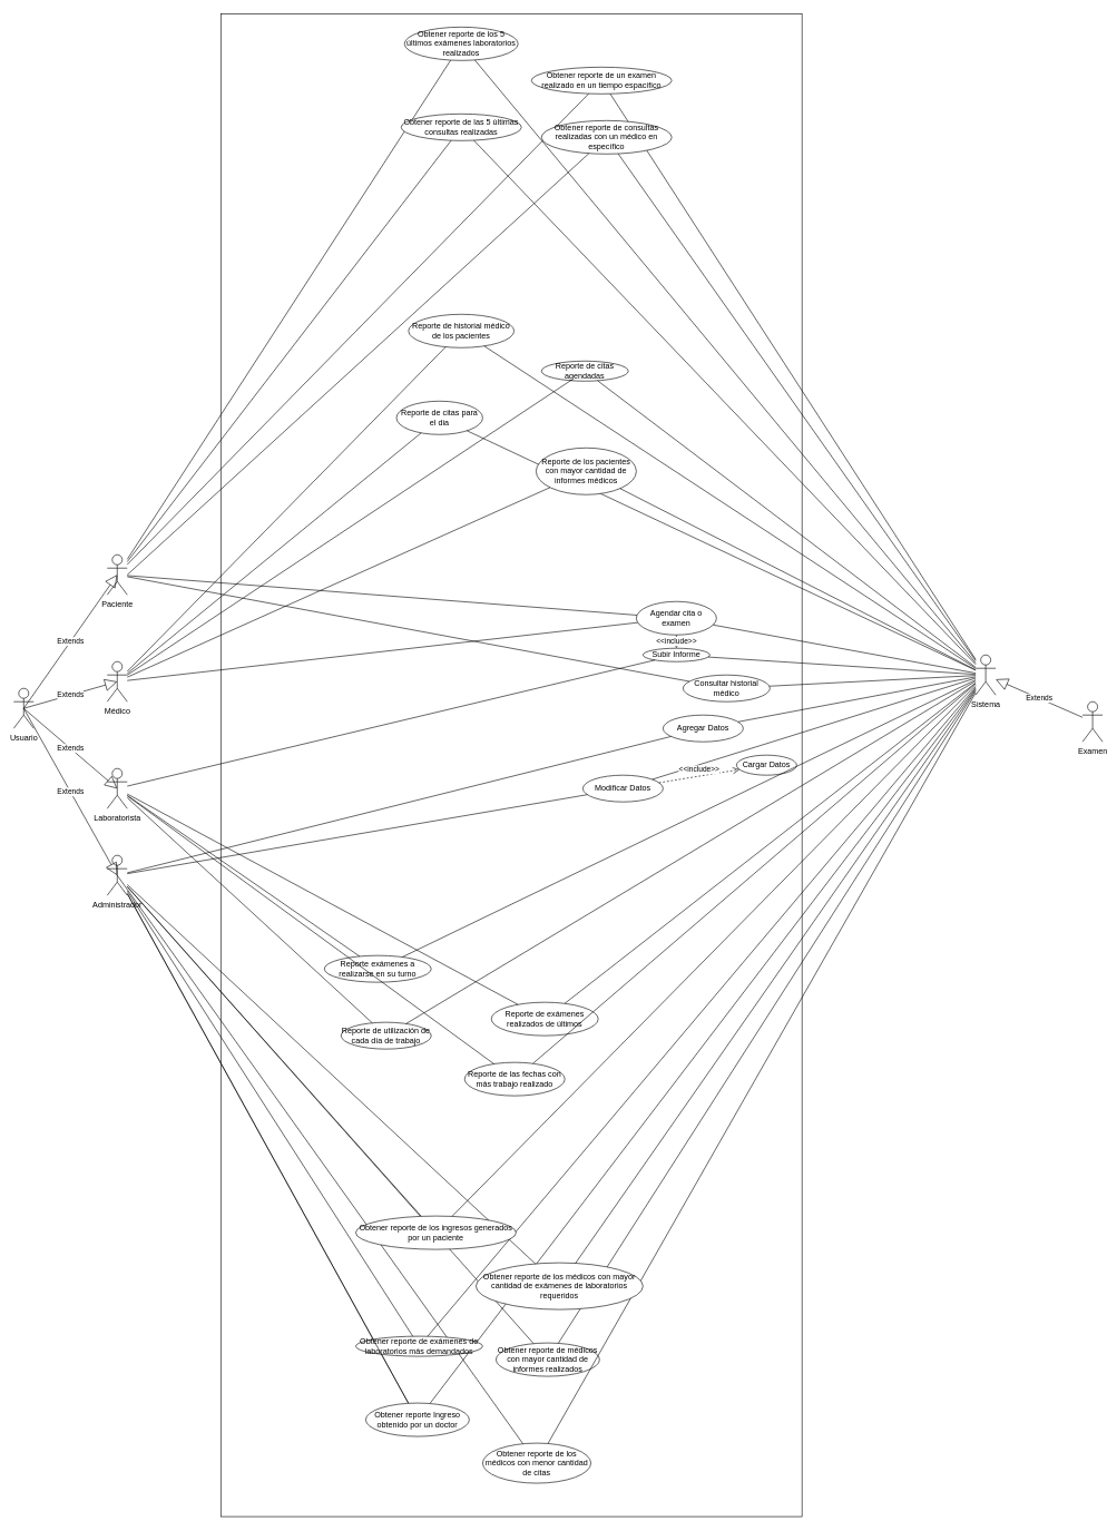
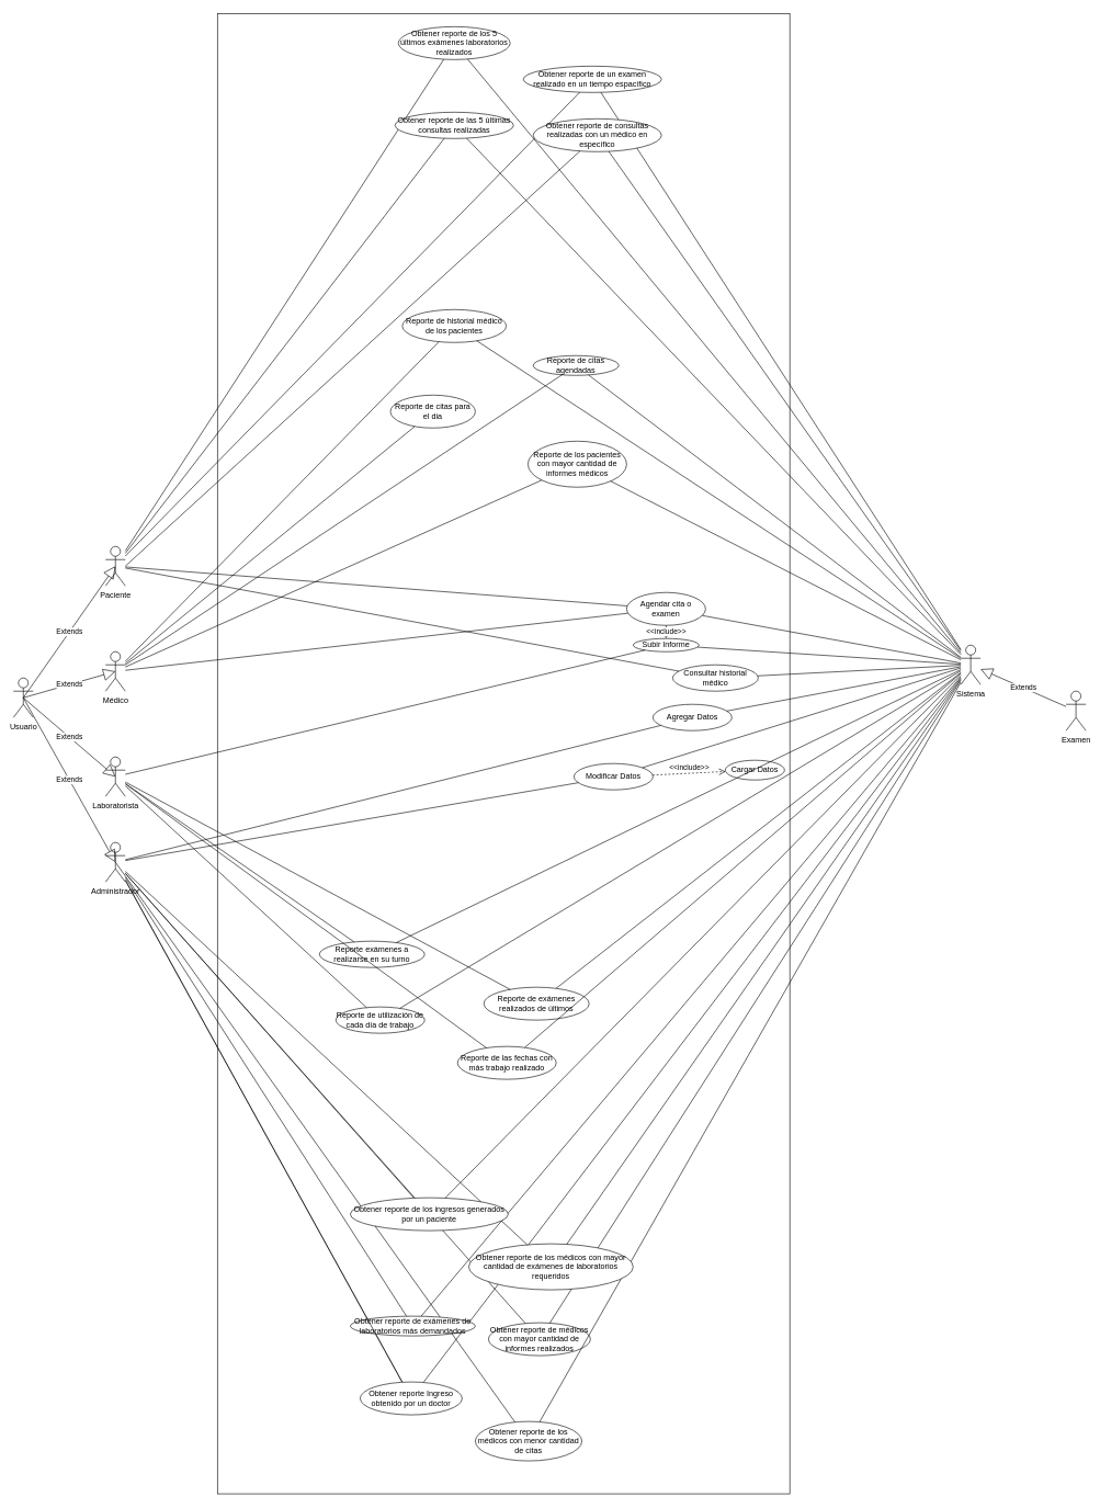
  <mxCell id="0" />
  <mxCell id="1" parent="0" />
  <mxCell id="2" value="" style="rounded=0;whiteSpace=wrap;html=1;" parent="1" vertex="1"><mxGeometry x="330" y="20" width="870" height="2250" as="geometry" /></mxCell>
  <mxCell id="3" value="Paciente" style="shape=umlActor;verticalLabelPosition=bottom;verticalAlign=top;html=1;outlineConnect=0;" parent="1" vertex="1"><mxGeometry x="160" y="830" width="30" height="60" as="geometry" /></mxCell>
  <mxCell id="4" value="Médico" style="shape=umlActor;verticalLabelPosition=bottom;verticalAlign=top;html=1;outlineConnect=0;" parent="1" vertex="1"><mxGeometry x="160" y="990" width="30" height="60" as="geometry" /></mxCell>
  <mxCell id="5" value="Laboratorista" style="shape=umlActor;verticalLabelPosition=bottom;verticalAlign=top;html=1;outlineConnect=0;" parent="1" vertex="1"><mxGeometry x="160" y="1150" width="30" height="60" as="geometry" /></mxCell>
  <mxCell id="6" value="Sistema" style="shape=umlActor;verticalLabelPosition=bottom;verticalAlign=top;html=1;outlineConnect=0;" parent="1" vertex="1"><mxGeometry x="1460" y="980" width="30" height="60" as="geometry" /></mxCell>
  <mxCell id="7" value="Administrador" style="shape=umlActor;verticalLabelPosition=bottom;verticalAlign=top;html=1;outlineConnect=0;" parent="1" vertex="1"><mxGeometry x="160" y="1280" width="30" height="60" as="geometry" /></mxCell>
  <mxCell id="8" value="Usuario" style="shape=umlActor;verticalLabelPosition=bottom;verticalAlign=top;html=1;outlineConnect=0;" parent="1" vertex="1"><mxGeometry x="20" y="1030" width="30" height="60" as="geometry" /></mxCell>
  <mxCell id="9" value="Extends" style="endArrow=block;endSize=16;endFill=0;html=1;exitX=0.5;exitY=0.5;exitDx=0;exitDy=0;exitPerimeter=0;entryX=0.5;entryY=0.5;entryDx=0;entryDy=0;entryPerimeter=0;" parent="1" source="8" target="3" edge="1"><mxGeometry width="160" relative="1" as="geometry"><mxPoint x="150" y="1000" as="sourcePoint" /><mxPoint x="310" y="1000" as="targetPoint" /></mxGeometry></mxCell>
  <mxCell id="10" value="Extends" style="endArrow=block;endSize=16;endFill=0;html=1;exitX=0.5;exitY=0.5;exitDx=0;exitDy=0;exitPerimeter=0;entryX=0.5;entryY=0.5;entryDx=0;entryDy=0;entryPerimeter=0;" parent="1" source="8" target="4" edge="1"><mxGeometry width="160" relative="1" as="geometry"><mxPoint x="45" y="1070" as="sourcePoint" /><mxPoint x="185" y="870" as="targetPoint" /></mxGeometry></mxCell>
  <mxCell id="11" value="Extends" style="endArrow=block;endSize=16;endFill=0;html=1;exitX=0.5;exitY=0.5;exitDx=0;exitDy=0;exitPerimeter=0;entryX=0.5;entryY=0.5;entryDx=0;entryDy=0;entryPerimeter=0;" parent="1" source="8" target="5" edge="1"><mxGeometry width="160" relative="1" as="geometry"><mxPoint x="55" y="1080" as="sourcePoint" /><mxPoint x="195" y="880" as="targetPoint" /></mxGeometry></mxCell>
  <mxCell id="12" value="Extends" style="endArrow=block;endSize=16;endFill=0;html=1;entryX=0.5;entryY=0.5;entryDx=0;entryDy=0;entryPerimeter=0;exitX=0.5;exitY=0.5;exitDx=0;exitDy=0;exitPerimeter=0;" parent="1" source="8" target="7" edge="1"><mxGeometry width="160" relative="1" as="geometry"><mxPoint x="40" y="1060" as="sourcePoint" /><mxPoint x="205" y="890" as="targetPoint" /></mxGeometry></mxCell>
  <mxCell id="13" value="Agendar cita o examen" style="ellipse;whiteSpace=wrap;html=1;" parent="1" vertex="1"><mxGeometry x="952" y="900" width="120" height="50" as="geometry" /></mxCell>
  <mxCell id="14" value="Subir Informe" style="ellipse;whiteSpace=wrap;html=1;" parent="1" vertex="1"><mxGeometry x="962" y="970" width="100" height="20" as="geometry" /></mxCell>
  <mxCell id="15" value="&amp;lt;&amp;lt;include&amp;gt;&amp;gt;" style="endArrow=open;endSize=12;dashed=1;html=1;" parent="1" source="13" target="14" edge="1"><mxGeometry width="160" relative="1" as="geometry"><mxPoint x="972" y="980" as="sourcePoint" /><mxPoint x="1132" y="980" as="targetPoint" /></mxGeometry></mxCell>
  <mxCell id="16" value="" style="endArrow=none;html=1;" parent="1" source="3" target="13" edge="1"><mxGeometry width="50" height="50" relative="1" as="geometry"><mxPoint x="250" y="880" as="sourcePoint" /><mxPoint x="300" y="830" as="targetPoint" /></mxGeometry></mxCell>
  <mxCell id="17" value="" style="endArrow=none;html=1;" parent="1" source="4" target="13" edge="1"><mxGeometry width="50" height="50" relative="1" as="geometry"><mxPoint x="240" y="1020" as="sourcePoint" /><mxPoint x="290" y="970" as="targetPoint" /></mxGeometry></mxCell>
  <mxCell id="18" value="" style="endArrow=none;html=1;" parent="1" source="13" target="6" edge="1"><mxGeometry width="50" height="50" relative="1" as="geometry"><mxPoint x="960" y="930" as="sourcePoint" /><mxPoint x="1010" y="880" as="targetPoint" /></mxGeometry></mxCell>
  <mxCell id="19" value="Consultar historial médico" style="ellipse;whiteSpace=wrap;html=1;" parent="1" vertex="1"><mxGeometry x="1022" y="1010" width="130" height="40" as="geometry" /></mxCell>
  <mxCell id="20" value="" style="endArrow=none;html=1;" parent="1" source="3" target="19" edge="1"><mxGeometry width="50" height="50" relative="1" as="geometry"><mxPoint x="230" y="1080" as="sourcePoint" /><mxPoint x="280" y="1030" as="targetPoint" /></mxGeometry></mxCell>
  <mxCell id="21" value="" style="endArrow=none;html=1;" parent="1" source="19" target="6" edge="1"><mxGeometry width="50" height="50" relative="1" as="geometry"><mxPoint x="960" y="970" as="sourcePoint" /><mxPoint x="1010" y="920" as="targetPoint" /></mxGeometry></mxCell>
  <mxCell id="22" value="Agregar Datos" style="ellipse;whiteSpace=wrap;html=1;" parent="1" vertex="1"><mxGeometry x="992" y="1070" width="120" height="40" as="geometry" /></mxCell>
  <mxCell id="23" value="" style="endArrow=none;html=1;" parent="1" source="7" target="22" edge="1"><mxGeometry width="50" height="50" relative="1" as="geometry"><mxPoint x="250" y="1310" as="sourcePoint" /><mxPoint x="300" y="1260" as="targetPoint" /></mxGeometry></mxCell>
  <mxCell id="24" value="" style="endArrow=none;html=1;" parent="1" source="22" target="6" edge="1"><mxGeometry width="50" height="50" relative="1" as="geometry"><mxPoint x="1020" y="1160" as="sourcePoint" /><mxPoint x="1070" y="1110" as="targetPoint" /></mxGeometry></mxCell>
  <mxCell id="25" value="Modificar Datos" style="ellipse;whiteSpace=wrap;html=1;" parent="1" vertex="1"><mxGeometry x="872" y="1160" width="120" height="40" as="geometry" /></mxCell>
  <mxCell id="26" value="" style="endArrow=none;html=1;" parent="1" source="7" target="25" edge="1"><mxGeometry width="50" height="50" relative="1" as="geometry"><mxPoint x="240" y="1210" as="sourcePoint" /><mxPoint x="290" y="1160" as="targetPoint" /></mxGeometry></mxCell>
  <mxCell id="27" value="" style="endArrow=none;html=1;" parent="1" source="25" target="6" edge="1"><mxGeometry width="50" height="50" relative="1" as="geometry"><mxPoint x="920" y="1110" as="sourcePoint" /><mxPoint x="970" y="1060" as="targetPoint" /></mxGeometry></mxCell>
  <mxCell id="28" value="Obtener reporte de médicos con mayor cantidad de informes realizados" style="ellipse;whiteSpace=wrap;html=1;" parent="1" vertex="1"><mxGeometry x="742" y="2010" width="155" height="50" as="geometry" /></mxCell>
  <mxCell id="29" value="" style="endArrow=none;html=1;" parent="1" source="7" target="28" edge="1"><mxGeometry width="50" height="50" relative="1" as="geometry"><mxPoint x="220" y="1370" as="sourcePoint" /><mxPoint x="270" y="1320" as="targetPoint" /></mxGeometry></mxCell>
  <mxCell id="30" value="" style="endArrow=none;html=1;" parent="1" source="7" target="50" edge="1"><mxGeometry width="50" height="50" relative="1" as="geometry"><mxPoint x="230" y="1450" as="sourcePoint" /><mxPoint x="280" y="1400" as="targetPoint" /></mxGeometry></mxCell>
  <mxCell id="31" value="" style="endArrow=none;html=1;" parent="1" source="50" target="6" edge="1"><mxGeometry width="50" height="50" relative="1" as="geometry"><mxPoint x="1000" y="1350" as="sourcePoint" /><mxPoint x="1050" y="1300" as="targetPoint" /></mxGeometry></mxCell>
- <mxCell id="32" value="Cargar Datos" style="ellipse;whiteSpace=wrap;html=1;" parent="1" vertex="1"><mxGeometry x="1102" y="1130" width="90" height="30" as="geometry" /></mxCell>
+ <mxCell id="32" value="Cargar Datos" style="ellipse;whiteSpace=wrap;html=1;" parent="1" vertex="1"><mxGeometry x="1102" y="1155" width="90" height="30" as="geometry" /></mxCell>
  <mxCell id="33" value="&amp;lt;&amp;lt;include&amp;gt;&amp;gt;" style="html=1;verticalAlign=bottom;endArrow=open;dashed=1;endSize=8;" parent="1" source="25" target="32" edge="1"><mxGeometry relative="1" as="geometry"><mxPoint x="1092" y="1130" as="sourcePoint" /><mxPoint x="1012" y="1130" as="targetPoint" /></mxGeometry></mxCell>
  <mxCell id="34" value="" style="endArrow=none;html=1;" parent="1" source="28" target="6" edge="1"><mxGeometry width="50" height="50" relative="1" as="geometry"><mxPoint x="530" y="1280" as="sourcePoint" /><mxPoint x="580" y="1230" as="targetPoint" /></mxGeometry></mxCell>
  <mxCell id="35" value="Examen" style="shape=umlActor;verticalLabelPosition=bottom;verticalAlign=top;html=1;outlineConnect=0;" parent="1" vertex="1"><mxGeometry x="1620" y="1050" width="30" height="60" as="geometry" /></mxCell>
  <mxCell id="36" value="Extends" style="endArrow=block;endSize=16;endFill=0;html=1;" parent="1" source="35" target="6" edge="1"><mxGeometry width="160" relative="1" as="geometry"><mxPoint x="1630" y="947.5" as="sourcePoint" /><mxPoint x="1500" y="1012.5" as="targetPoint" /></mxGeometry></mxCell>
  <mxCell id="37" value="Obtener reporte de los médicos con menor cantidad de citas" style="ellipse;whiteSpace=wrap;html=1;" parent="1" vertex="1"><mxGeometry x="722" y="2160" width="162" height="60" as="geometry" /></mxCell>
  <mxCell id="38" value="" style="endArrow=none;html=1;exitX=0.5;exitY=0.5;exitDx=0;exitDy=0;exitPerimeter=0;" parent="1" source="7" target="37" edge="1"><mxGeometry width="50" height="50" relative="1" as="geometry"><mxPoint x="180" y="1470" as="sourcePoint" /><mxPoint x="230" y="1420" as="targetPoint" /></mxGeometry></mxCell>
  <mxCell id="39" value="" style="endArrow=none;html=1;" parent="1" source="37" target="6" edge="1"><mxGeometry width="50" height="50" relative="1" as="geometry"><mxPoint x="960" y="1380" as="sourcePoint" /><mxPoint x="920" y="1150" as="targetPoint" /></mxGeometry></mxCell>
  <mxCell id="40" value="Obtener reporte de exámenes de laboratorios más demandados" style="ellipse;whiteSpace=wrap;html=1;" parent="1" vertex="1"><mxGeometry x="532" y="2000" width="190" height="30" as="geometry" /></mxCell>
  <mxCell id="41" value="" style="endArrow=none;html=1;" parent="1" source="7" target="40" edge="1"><mxGeometry width="50" height="50" relative="1" as="geometry"><mxPoint x="280" y="1340" as="sourcePoint" /><mxPoint x="330" y="1290" as="targetPoint" /></mxGeometry></mxCell>
  <mxCell id="42" value="" style="endArrow=none;html=1;" parent="1" source="40" target="6" edge="1"><mxGeometry width="50" height="50" relative="1" as="geometry"><mxPoint x="600" y="1260" as="sourcePoint" /><mxPoint x="650" y="1210" as="targetPoint" /></mxGeometry></mxCell>
  <mxCell id="43" style="edgeStyle=orthogonalEdgeStyle;rounded=0;orthogonalLoop=1;jettySize=auto;html=1;exitX=0.5;exitY=1;exitDx=0;exitDy=0;" edge="1" parent="1" source="37" target="37"><mxGeometry relative="1" as="geometry" /></mxCell>
  <mxCell id="44" value="Obtener reporte de los médicos con mayor cantidad de exámenes de laboratorios requeridos" style="ellipse;whiteSpace=wrap;html=1;" vertex="1" parent="1"><mxGeometry x="712" y="1890" width="250" height="70" as="geometry" /></mxCell>
  <mxCell id="45" value="" style="endArrow=none;html=1;" edge="1" parent="1" source="7" target="44"><mxGeometry width="50" height="50" relative="1" as="geometry"><mxPoint x="290" y="1340" as="sourcePoint" /><mxPoint x="340" y="1290" as="targetPoint" /></mxGeometry></mxCell>
  <mxCell id="46" value="" style="endArrow=none;html=1;" edge="1" parent="1" source="44" target="6"><mxGeometry width="50" height="50" relative="1" as="geometry"><mxPoint x="970" y="1290" as="sourcePoint" /><mxPoint x="1020" y="1240" as="targetPoint" /></mxGeometry></mxCell>
  <mxCell id="47" value="Obtener reporte de los ingresos generados por un paciente" style="ellipse;whiteSpace=wrap;html=1;" vertex="1" parent="1"><mxGeometry x="532" y="1820" width="240" height="50" as="geometry" /></mxCell>
  <mxCell id="48" value="" style="endArrow=none;html=1;" edge="1" parent="1" source="7" target="47"><mxGeometry width="50" height="50" relative="1" as="geometry"><mxPoint x="280" y="1340" as="sourcePoint" /><mxPoint x="330" y="1290" as="targetPoint" /></mxGeometry></mxCell>
  <mxCell id="49" value="" style="endArrow=none;html=1;" edge="1" parent="1" source="47" target="6"><mxGeometry width="50" height="50" relative="1" as="geometry"><mxPoint x="1330" y="1330" as="sourcePoint" /><mxPoint x="1380" y="1280" as="targetPoint" /></mxGeometry></mxCell>
  <mxCell id="50" value="Obtener reporte Ingreso obtenido por un doctor" style="ellipse;whiteSpace=wrap;html=1;" parent="1" vertex="1"><mxGeometry x="547" y="2100" width="155" height="50" as="geometry" /></mxCell>
  <mxCell id="51" value="" style="endArrow=none;html=1;" edge="1" parent="1" source="7" target="50"><mxGeometry width="50" height="50" relative="1" as="geometry"><mxPoint x="190" y="1324.46" as="sourcePoint" /><mxPoint x="674.984" y="1791.991" as="targetPoint" /></mxGeometry></mxCell>
  <mxCell id="52" value="Obtener reporte de los 5 últimos exámenes laboratorios realizados" style="ellipse;whiteSpace=wrap;html=1;" vertex="1" parent="1"><mxGeometry x="605" y="40" width="170" height="50" as="geometry" /></mxCell>
  <mxCell id="53" value="" style="endArrow=none;html=1;" edge="1" parent="1" source="3" target="52"><mxGeometry width="50" height="50" relative="1" as="geometry"><mxPoint x="250" y="760" as="sourcePoint" /><mxPoint x="300" y="710" as="targetPoint" /></mxGeometry></mxCell>
  <mxCell id="54" value="" style="endArrow=none;html=1;" edge="1" parent="1" source="52" target="6"><mxGeometry width="50" height="50" relative="1" as="geometry"><mxPoint x="900" y="460" as="sourcePoint" /><mxPoint x="950" y="410" as="targetPoint" /></mxGeometry></mxCell>
  <mxCell id="55" value="Obtener reporte de un examen realizado en un tiempo espacífico" style="ellipse;whiteSpace=wrap;html=1;" vertex="1" parent="1"><mxGeometry x="795" y="100" width="210" height="40" as="geometry" /></mxCell>
  <mxCell id="56" value="" style="endArrow=none;html=1;" edge="1" parent="1" source="3" target="55"><mxGeometry width="50" height="50" relative="1" as="geometry"><mxPoint x="190" y="770" as="sourcePoint" /><mxPoint x="240" as="targetPoint" y="720" /></mxGeometry></mxCell>
  <mxCell id="57" value="" style="endArrow=none;html=1;" edge="1" parent="1" source="55" target="6"><mxGeometry width="50" height="50" relative="1" as="geometry"><mxPoint x="880" y="440" as="sourcePoint" /><mxPoint x="930" y="390" as="targetPoint" /></mxGeometry></mxCell>
  <mxCell id="58" value="Obtener reporte de las 5 últimas consultas realizadas" style="ellipse;whiteSpace=wrap;html=1;" vertex="1" parent="1"><mxGeometry x="600" y="170" width="180" height="40" as="geometry" /></mxCell>
  <mxCell id="59" value="" style="endArrow=none;html=1;" edge="1" parent="1" source="3" target="58"><mxGeometry width="50" height="50" relative="1" as="geometry"><mxPoint x="150" y="750" as="sourcePoint" /><mxPoint x="200" y="700" as="targetPoint" /></mxGeometry></mxCell>
  <mxCell id="60" value="" style="endArrow=none;html=1;" edge="1" parent="1" source="58" target="6"><mxGeometry width="50" height="50" relative="1" as="geometry"><mxPoint x="860" y="510" as="sourcePoint" /><mxPoint x="1250" y="770" as="targetPoint" /></mxGeometry></mxCell>
  <mxCell id="61" value="Obtener reporte de consultas realizadas con un médico en específico" style="ellipse;whiteSpace=wrap;html=1;" vertex="1" parent="1"><mxGeometry x="810" y="180" width="195" height="50" as="geometry" /></mxCell>
  <mxCell id="62" value="" style="endArrow=none;html=1;" edge="1" parent="1" target="61"><mxGeometry width="50" height="50" relative="1" as="geometry"><mxPoint x="190" y="860" as="sourcePoint" /><mxPoint x="230" y="690" as="targetPoint" /></mxGeometry></mxCell>
  <mxCell id="63" value="" style="endArrow=none;html=1;" edge="1" parent="1" source="61" target="6"><mxGeometry width="50" height="50" relative="1" as="geometry"><mxPoint x="1290" y="680" as="sourcePoint" /><mxPoint x="1340" y="630" as="targetPoint" /></mxGeometry></mxCell>
  <mxCell id="64" value="" style="endArrow=none;html=1;" edge="1" parent="1" source="5" target="14"><mxGeometry width="50" height="50" relative="1" as="geometry"><mxPoint x="250" y="1140" as="sourcePoint" /><mxPoint x="300" y="1090" as="targetPoint" /></mxGeometry></mxCell>
  <mxCell id="65" value="" style="endArrow=none;html=1;" edge="1" parent="1" source="14" target="6"><mxGeometry width="50" height="50" relative="1" as="geometry"><mxPoint x="1230" y="960" as="sourcePoint" /><mxPoint x="1280" y="910" as="targetPoint" /></mxGeometry></mxCell>
  <mxCell id="66" value="Reporte exámenes a realizarse en su turno" style="ellipse;whiteSpace=wrap;html=1;" vertex="1" parent="1"><mxGeometry x="485" y="1430" width="160" height="40" as="geometry" /></mxCell>
  <mxCell id="67" value="" style="endArrow=none;html=1;" edge="1" parent="1" source="5" target="66"><mxGeometry width="50" height="50" relative="1" as="geometry"><mxPoint x="300" y="1240" as="sourcePoint" /><mxPoint x="350" y="1190" as="targetPoint" /></mxGeometry></mxCell>
  <mxCell id="68" value="" style="endArrow=none;html=1;" edge="1" parent="1" source="66" target="6"><mxGeometry width="50" height="50" relative="1" as="geometry"><mxPoint x="830" y="1350" as="sourcePoint" /><mxPoint x="880" y="1300" as="targetPoint" /></mxGeometry></mxCell>
  <mxCell id="69" value="Reporte de exámenes realizados de últimos" style="ellipse;whiteSpace=wrap;html=1;" vertex="1" parent="1"><mxGeometry x="735" y="1500" width="160" height="50" as="geometry" /></mxCell>
  <mxCell id="70" value="" style="endArrow=none;html=1;" edge="1" parent="1" source="5" target="69"><mxGeometry width="50" height="50" relative="1" as="geometry"><mxPoint x="320" y="1240" as="sourcePoint" /><mxPoint x="370" y="1190" as="targetPoint" /></mxGeometry></mxCell>
  <mxCell id="71" value="" style="endArrow=none;html=1;" edge="1" parent="1" source="69" target="6"><mxGeometry width="50" height="50" relative="1" as="geometry"><mxPoint x="970" y="1390" as="sourcePoint" /><mxPoint x="1020" y="1340" as="targetPoint" /></mxGeometry></mxCell>
  <mxCell id="72" value="Reporte de utilización de cada día de trabajo" style="ellipse;whiteSpace=wrap;html=1;" vertex="1" parent="1"><mxGeometry x="510" y="1530" width="135" height="40" as="geometry" /></mxCell>
  <mxCell id="73" value="" style="endArrow=none;html=1;" edge="1" parent="1" source="5" target="72"><mxGeometry width="50" height="50" relative="1" as="geometry"><mxPoint x="400" y="1410" as="sourcePoint" /><mxPoint x="450" y="1360" as="targetPoint" /></mxGeometry></mxCell>
  <mxCell id="74" value="" style="endArrow=none;html=1;" edge="1" parent="1" source="72" target="6"><mxGeometry width="50" height="50" relative="1" as="geometry"><mxPoint x="710" y="1410" as="sourcePoint" /><mxPoint x="760" y="1360" as="targetPoint" /></mxGeometry></mxCell>
  <mxCell id="75" value="Reporte de las fechas con más trabajo realizado" style="ellipse;whiteSpace=wrap;html=1;" vertex="1" parent="1"><mxGeometry x="695" y="1590" width="150" height="50" as="geometry" /></mxCell>
  <mxCell id="76" value="" style="endArrow=none;html=1;" edge="1" parent="1" source="5" target="75"><mxGeometry width="50" height="50" relative="1" as="geometry"><mxPoint x="290" y="1380" as="sourcePoint" /><mxPoint x="340" y="1330" as="targetPoint" /></mxGeometry></mxCell>
  <mxCell id="77" value="" style="endArrow=none;html=1;" edge="1" parent="1" source="75" target="6"><mxGeometry width="50" height="50" relative="1" as="geometry"><mxPoint x="930" y="1480" as="sourcePoint" /><mxPoint x="980" y="1430" as="targetPoint" /></mxGeometry></mxCell>
  <mxCell id="78" value="Reporte de historial médico de los pacientes" style="ellipse;whiteSpace=wrap;html=1;" vertex="1" parent="1"><mxGeometry x="611" y="470" width="158" height="50" as="geometry" /></mxCell>
  <mxCell id="79" value="" style="endArrow=none;html=1;" edge="1" parent="1" source="4" target="78"><mxGeometry width="50" height="50" relative="1" as="geometry"><mxPoint x="110" y="670" as="sourcePoint" /><mxPoint x="160" y="620" as="targetPoint" /></mxGeometry></mxCell>
  <mxCell id="80" value="" style="endArrow=none;html=1;" edge="1" parent="1" source="78" target="6"><mxGeometry width="50" height="50" relative="1" as="geometry"><mxPoint x="860" y="680" as="sourcePoint" /><mxPoint x="910" y="630" as="targetPoint" /></mxGeometry></mxCell>
  <mxCell id="81" value="Reporte de citas agendadas" style="ellipse;whiteSpace=wrap;html=1;" vertex="1" parent="1"><mxGeometry x="810" y="540" width="130" height="30" as="geometry" /></mxCell>
  <mxCell id="82" value="" style="endArrow=none;html=1;" edge="1" parent="1" source="4" target="81"><mxGeometry width="50" height="50" relative="1" as="geometry"><mxPoint x="280" y="990" as="sourcePoint" /><mxPoint x="330" y="940" as="targetPoint" /></mxGeometry></mxCell>
  <mxCell id="83" value="" style="endArrow=none;html=1;" edge="1" parent="1" source="81" target="6"><mxGeometry width="50" height="50" relative="1" as="geometry"><mxPoint x="1310" y="530" as="sourcePoint" /><mxPoint x="1360" y="480" as="targetPoint" /></mxGeometry></mxCell>
  <mxCell id="84" value="Reporte de citas para el dia" style="ellipse;whiteSpace=wrap;html=1;" vertex="1" parent="1"><mxGeometry x="593" y="600" width="129" height="50" as="geometry" /></mxCell>
  <mxCell id="85" value="" style="endArrow=none;html=1;" edge="1" parent="1" source="4" target="84"><mxGeometry width="50" height="50" relative="1" as="geometry"><mxPoint x="110" y="760" as="sourcePoint" /><mxPoint x="160" y="710" as="targetPoint" /></mxGeometry></mxCell>
- <mxCell id="86" value="" style="endArrow=none;html=1;" edge="1" parent="1" source="84" target="6"><mxGeometry width="50" height="50" relative="1" as="geometry"><mxPoint x="860" y="750" as="sourcePoint" /><mxPoint x="910" y="700" as="targetPoint" /></mxGeometry></mxCell>
  <mxCell id="87" value="Reporte de los pacientes con mayor cantidad de informes médicos" style="ellipse;whiteSpace=wrap;html=1;" vertex="1" parent="1"><mxGeometry x="802" y="670" width="150" height="70" as="geometry" /></mxCell>
  <mxCell id="88" value="" style="endArrow=none;html=1;" edge="1" parent="1" source="4" target="87"><mxGeometry width="50" height="50" relative="1" as="geometry"><mxPoint x="80" y="850" as="sourcePoint" /><mxPoint x="130" y="800" as="targetPoint" /></mxGeometry></mxCell>
  <mxCell id="89" value="" style="endArrow=none;html=1;" edge="1" parent="1" source="87" target="6"><mxGeometry width="50" height="50" relative="1" as="geometry"><mxPoint x="1310" y="690" as="sourcePoint" /><mxPoint x="1360" y="640" as="targetPoint" /></mxGeometry></mxCell>
